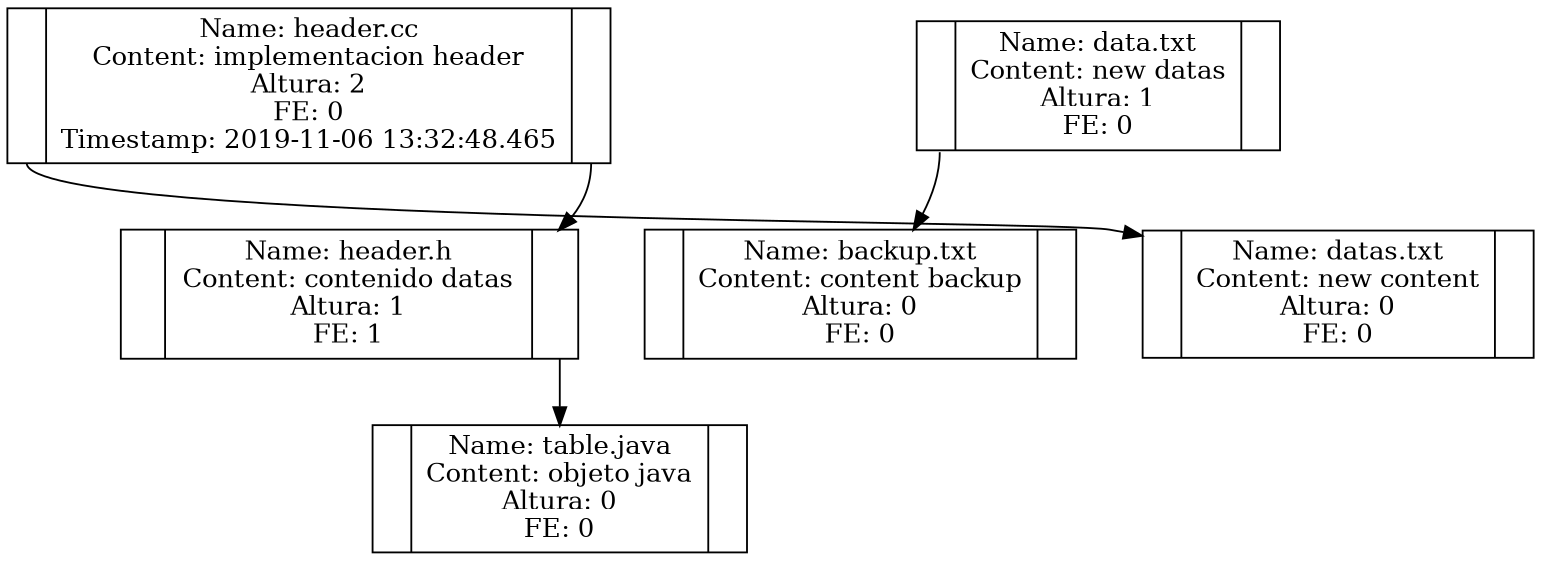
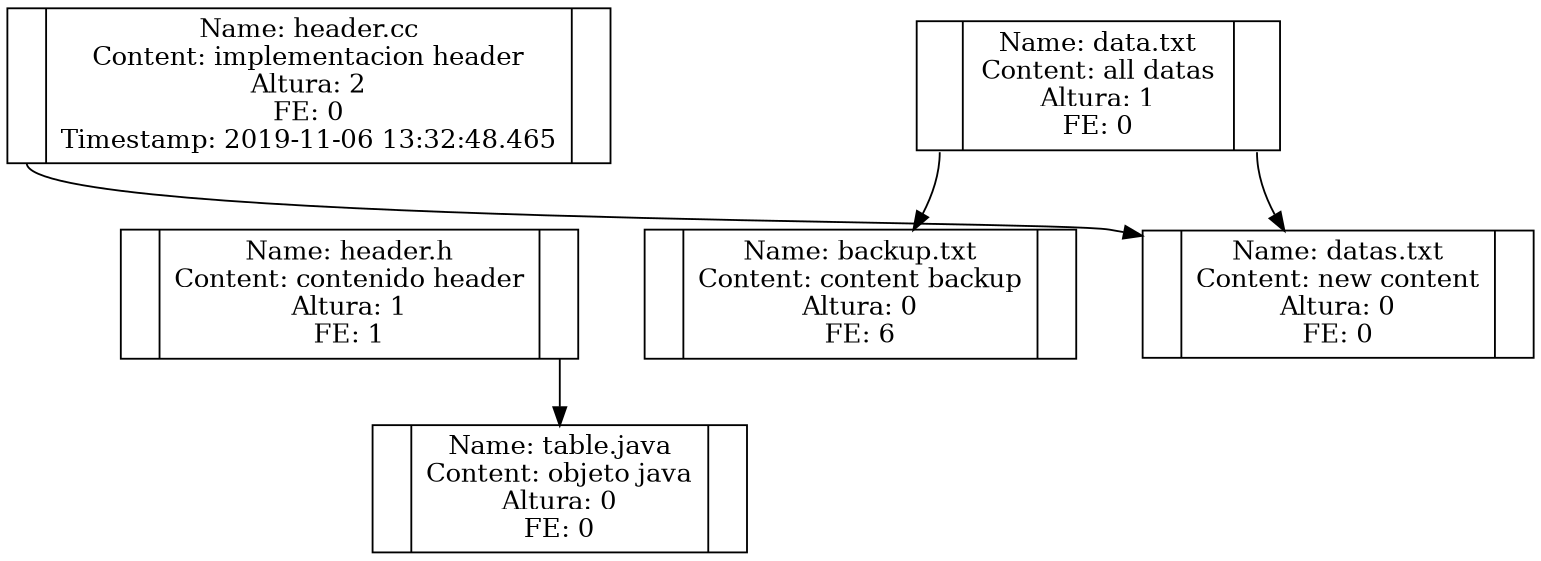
  digraph {
    nodesep=0.5
    node [shape=record]
    edge [tailport=A1]
    n1 [height=0.5 label="  <A0> |Name: header.cc\nContent: implementacion header\nAltura: 2\nFE: 0\nTimestamp: 2019-11-06 13:32:48.465 | <A1> " width=1]
-   n2 [height=0.5 label="  <A0> |Name: header.h\nContent: contenido datas\nAltura: 1\nFE: 1 | <A1> " width=1]
+   n2 [height=0.5 label="  <A0> |Name: header.h\nContent: contenido header\nAltura: 1\nFE: 1 | <A1> " width=1]
    n3 [height=0.5 label="  <A0> |Name: datas.txt\nContent: new content\nAltura: 0\nFE: 0 | <A1> " width=1]
-   n4 [height=0.5 label="  <A0> |Name: data.txt\nContent: new datas\nAltura: 1\nFE: 0 | <A1> " width=1]
-   n5 [height=0.5 label="  <A0> |Name: backup.txt\nContent: content backup\nAltura: 0\nFE: 0 | <A1> " width=1]
+   n4 [height=0.5 label="  <A0> |Name: data.txt\nContent: all datas\nAltura: 1\nFE: 0 | <A1> " width=1]
+   n5 [height=0.5 label="  <A0> |Name: backup.txt\nContent: content backup\nAltura: 0\nFE: 6 | <A1> " width=1]
    n6 [height=0.5 label="  <A0> |Name: table.java\nContent: objeto java\nAltura: 0\nFE: 0 | <A1> " width=1]
-   n1 -> n2
    n1 -> n3 [tailport=A0]
    n2 -> n6
+   n4 -> n3
    n4 -> n5 [tailport=A0]
  }
